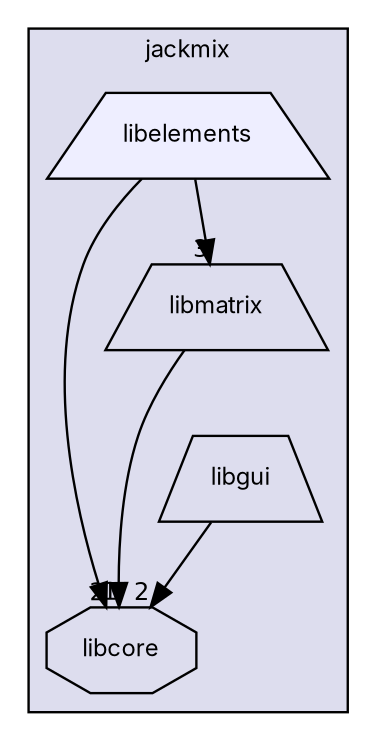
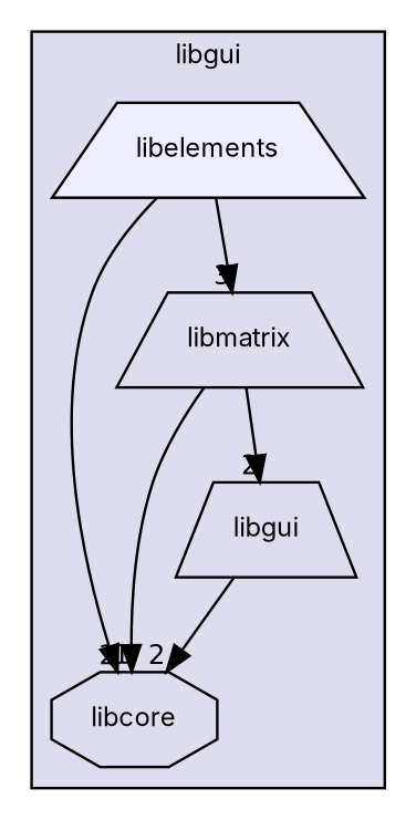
  digraph {
    compound=true
    fontname=Inter
    node [fontname=Inter fontsize=10 shape=trapezium]
    edge [fontname=Inter headlabel=2 labeldistance=1.5 labelfontname=Helvetica labelfontsize=10]
    n1 [label=libcore shape=octagon]
    n2 [label=libmatrix]
    n3 [label=libgui]
    n4 [fillcolor="#eeeeff" label=libelements pencolor=black style=filled]
    subgraph cluster_1 {
      bgcolor="#ddddee"
      fontsize=10
-     label=jackmix
+     label=libgui
      pencolor=black
      n1
      n2
      n3
      n4
    }
    n2 -> n1 [headlabel=1]
+   n2 -> n3
    n3 -> n1
    n4 -> n1
    n4 -> n2 [headlabel=3]
  }
